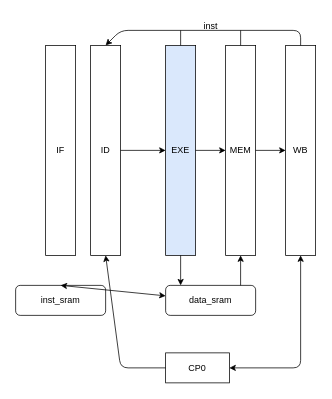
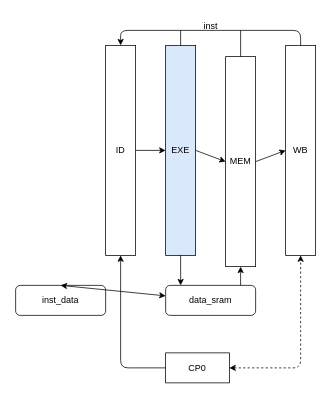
  <mxCell id="0" />
  <mxCell id="1" parent="0" />
- <mxCell id="2" value="IF" style="whiteSpace=wrap;html=1;" vertex="1" parent="1"><mxGeometry x="60" y="60" width="40" height="280" as="geometry" /></mxCell>
- <mxCell id="3" value="ID" style="whiteSpace=wrap;html=1;" vertex="1" parent="1"><mxGeometry x="120" y="60" width="40" height="280" as="geometry" /></mxCell>
+ <mxCell id="3" value="ID" style="whiteSpace=wrap;html=1;" vertex="1" parent="1"><mxGeometry x="140" y="60" width="40" height="280" as="geometry" /></mxCell>
  <mxCell id="4" value="EXE" style="whiteSpace=wrap;html=1;fillColor=#dae8fc;" vertex="1" parent="1"><mxGeometry x="220" y="60" width="40" height="280" as="geometry" /></mxCell>
- <mxCell id="5" value="MEM" style="whiteSpace=wrap;html=1;" vertex="1" parent="1"><mxGeometry x="300" y="60" width="40" height="280" as="geometry" /></mxCell>
+ <mxCell id="5" value="MEM" style="whiteSpace=wrap;html=1;" vertex="1" parent="1"><mxGeometry x="300" y="75" width="40" height="280" as="geometry" /></mxCell>
  <mxCell id="6" value="WB" style="whiteSpace=wrap;html=1;" vertex="1" parent="1"><mxGeometry x="380" y="60" width="40" height="280" as="geometry" /></mxCell>
  <mxCell id="7" value="CP0" style="rounded=0;whiteSpace=wrap;html=1;" vertex="1" parent="1"><mxGeometry x="220" y="470" width="85" height="40" as="geometry" /></mxCell>
  <mxCell id="8" value="" style="endArrow=classic;html=1;entryX=0;entryY=0.5;entryDx=0;entryDy=0;exitX=1;exitY=0.5;exitDx=0;exitDy=0;" edge="1" parent="1" source="3" target="4"><mxGeometry width="50" height="50" relative="1" as="geometry"><mxPoint x="174" y="221.71" as="sourcePoint" /><mxPoint x="214" y="221.71" as="targetPoint" /></mxGeometry></mxCell>
  <mxCell id="9" value="" style="endArrow=classic;html=1;entryX=0;entryY=0.5;entryDx=0;entryDy=0;exitX=1;exitY=0.5;exitDx=0;exitDy=0;" edge="1" parent="1" source="4" target="5"><mxGeometry width="50" height="50" relative="1" as="geometry"><mxPoint x="254" y="221.71" as="sourcePoint" /><mxPoint x="294" y="221.71" as="targetPoint" /></mxGeometry></mxCell>
  <mxCell id="10" value="" style="endArrow=classic;html=1;exitX=1;exitY=0.5;exitDx=0;exitDy=0;" edge="1" parent="1" source="5"><mxGeometry width="50" height="50" relative="1" as="geometry"><mxPoint x="334" y="221.71" as="sourcePoint" /><mxPoint x="380" y="200" as="targetPoint" /></mxGeometry></mxCell>
  <mxCell id="11" value="" style="endArrow=classic;html=1;entryX=0.5;entryY=0;entryDx=0;entryDy=0;exitX=0.5;exitY=0;exitDx=0;exitDy=0;" edge="1" parent="1" source="6" target="3"><mxGeometry width="50" height="50" relative="1" as="geometry"><mxPoint x="394" y="42" as="sourcePoint" /><mxPoint x="154" y="42" as="targetPoint" /><Array as="points"><mxPoint x="400" y="40" /><mxPoint x="160" y="40" /></Array></mxGeometry></mxCell>
  <mxCell id="12" value="" style="endArrow=none;html=1;" edge="1" parent="1" source="4"><mxGeometry width="50" height="50" relative="1" as="geometry"><mxPoint x="244" y="252" as="sourcePoint" /><mxPoint x="240" y="40" as="targetPoint" /></mxGeometry></mxCell>
  <mxCell id="13" value="" style="endArrow=none;html=1;exitX=0.5;exitY=0;exitDx=0;exitDy=0;" edge="1" parent="1" source="5"><mxGeometry width="50" height="50" relative="1" as="geometry"><mxPoint x="313.76" y="82" as="sourcePoint" /><mxPoint x="320" y="40" as="targetPoint" /></mxGeometry></mxCell>
  <mxCell id="14" value="inst" style="text;html=1;align=center;verticalAlign=middle;resizable=0;points=[];autosize=1;strokeColor=none;fillColor=none;" vertex="1" parent="1"><mxGeometry x="250" y="20" width="60" height="30" as="geometry" /></mxCell>
  <mxCell id="15" value="" style="endArrow=classic;html=1;entryX=0.5;entryY=1;entryDx=0;entryDy=0;exitX=0;exitY=0.5;exitDx=0;exitDy=0;" edge="1" parent="1" source="7" target="3"><mxGeometry width="50" height="50" relative="1" as="geometry"><mxPoint x="244" y="252" as="sourcePoint" /><mxPoint x="294" y="202" as="targetPoint" /><Array as="points"><mxPoint x="160" y="490" /></Array></mxGeometry></mxCell>
- <mxCell id="16" value="" style="endArrow=classic;startArrow=classic;html=1;entryX=0.5;entryY=1;entryDx=0;entryDy=0;exitX=1;exitY=0.5;exitDx=0;exitDy=0;" edge="1" parent="1" source="7" target="6"><mxGeometry width="50" height="50" relative="1" as="geometry"><mxPoint x="244" y="252" as="sourcePoint" /><mxPoint x="294" y="202" as="targetPoint" /><Array as="points"><mxPoint x="400" y="490" /></Array></mxGeometry></mxCell>
+ <mxCell id="16" value="" style="endArrow=classic;startArrow=classic;html=1;entryX=0.5;entryY=1;entryDx=0;entryDy=0;exitX=1;exitY=0.5;exitDx=0;exitDy=0;dashed=1;" edge="1" parent="1" source="7" target="6"><mxGeometry width="50" height="50" relative="1" as="geometry"><mxPoint x="244" y="252" as="sourcePoint" /><mxPoint x="294" y="202" as="targetPoint" /><Array as="points"><mxPoint x="400" y="490" /></Array></mxGeometry></mxCell>
  <mxCell id="17" value="data_sram" style="rounded=1;whiteSpace=wrap;html=1;" vertex="1" parent="1"><mxGeometry x="220" y="380" width="120" height="40" as="geometry" /></mxCell>
- <mxCell id="18" value="inst_sram" style="rounded=1;whiteSpace=wrap;html=1;" vertex="1" parent="1"><mxGeometry x="20" y="380" width="120" height="40" as="geometry" /></mxCell>
+ <mxCell id="18" value="inst_data" style="rounded=1;whiteSpace=wrap;html=1;" vertex="1" parent="1"><mxGeometry x="20" y="380" width="120" height="40" as="geometry" /></mxCell>
  <mxCell id="19" value="" style="endArrow=classic;startArrow=classic;html=1;exitX=0.5;exitY=0;exitDx=0;exitDy=0;" edge="1" parent="1" source="18" target="17"><mxGeometry width="50" height="50" relative="1" as="geometry"><mxPoint x="240" y="330" as="sourcePoint" /><mxPoint x="290" y="280" as="targetPoint" /></mxGeometry></mxCell>
  <mxCell id="20" value="" style="endArrow=classic;html=1;exitX=0.5;exitY=1;exitDx=0;exitDy=0;" edge="1" parent="1" source="4"><mxGeometry width="50" height="50" relative="1" as="geometry"><mxPoint x="240" y="330" as="sourcePoint" /><mxPoint x="240" y="380" as="targetPoint" /></mxGeometry></mxCell>
  <mxCell id="21" value="" style="endArrow=classic;html=1;entryX=0.5;entryY=1;entryDx=0;entryDy=0;exitX=0.833;exitY=0;exitDx=0;exitDy=0;exitPerimeter=0;" edge="1" parent="1" source="17" target="5"><mxGeometry width="50" height="50" relative="1" as="geometry"><mxPoint x="270" y="370" as="sourcePoint" /><mxPoint x="320" y="320" as="targetPoint" /></mxGeometry></mxCell>
